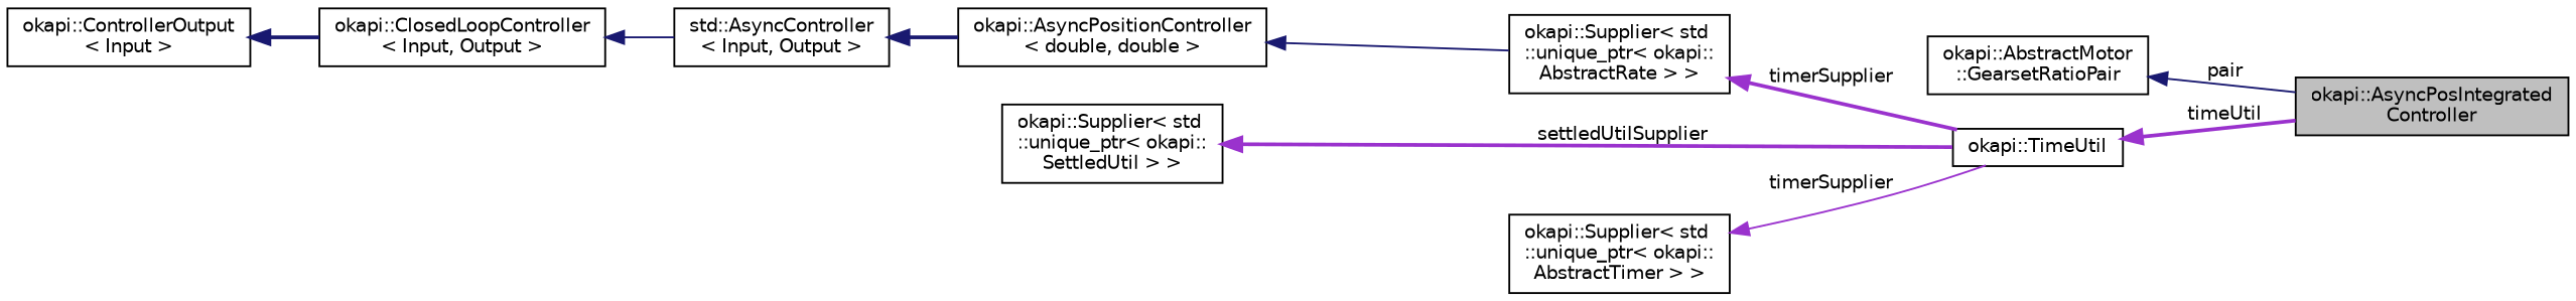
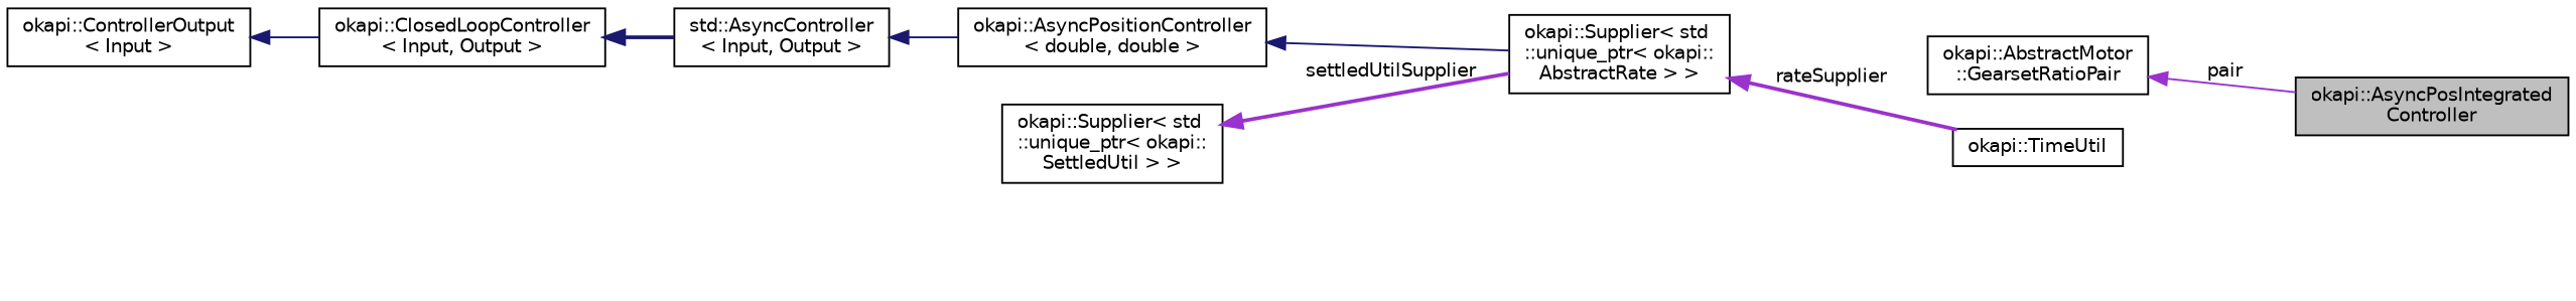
  digraph {
    rankdir=LR
    node [color=black fillcolor=white fontname=Helvetica fontsize=10 shape=record style=filled]
    edge [color=darkorchid3 dir=back fontname=Helvetica fontsize=10 labelfontname=Helvetica labelfontsize=10 style=bold]
    n1 [fillcolor=grey75 fontcolor=black height=0.2 label="okapi::AsyncPosIntegrated\lController" width=0.4]
    n2 [height=0.2 label="okapi::AsyncPositionController\l\< double, double \>" width=0.4]
    n3 [height=0.2 label="okapi::Supplier\< std\l::unique_ptr\< okapi::\lAbstractRate \> \>" width=0.4]
    n4 [height=0.2 label="std::AsyncController\l\< Input, Output \>" width=0.4]
    n5 [height=0.2 label="okapi::ClosedLoopController\l\< Input, Output \>" width=0.4]
    n6 [height=0.2 label="okapi::ControllerOutput\l\< Input \>" width=0.4]
    n7 [height=0.2 label="okapi::AbstractMotor\l::GearsetRatioPair" width=0.4]
    n8 [height=0.2 label="okapi::TimeUtil" width=0.4]
    n9 [height=0.2 label="okapi::Supplier\< std\l::unique_ptr\< okapi::\lSettledUtil \> \>" width=0.4]
-   n10 [height=0.2 label="okapi::Supplier\< std\l::unique_ptr\< okapi::\lAbstractTimer \> \>" width=0.4]
    n2 -> n3 [color=midnightblue style=solid]
-   n3 -> n8 [label=" timerSupplier"]
-   n4 -> n2 [color=midnightblue]
-   n5 -> n4 [color=midnightblue style=solid]
-   n6 -> n5 [color=midnightblue]
-   n7 -> n1 [color=midnightblue label=" pair" style=solid]
-   n8 -> n1 [label=" timeUtil"]
-   n9 -> n8 [label=" settledUtilSupplier"]
-   n10 -> n8 [label=" timerSupplier" style=solid]
+   n3 -> n8 [label=" rateSupplier"]
+   n4 -> n2 [color=midnightblue style=solid]
+   n5 -> n4 [color=midnightblue]
+   n6 -> n5 [color=midnightblue style=solid]
+   n7 -> n1 [label=" pair" style=solid]
+   n9 -> n3 [label=" settledUtilSupplier"]
  }
